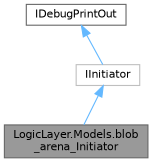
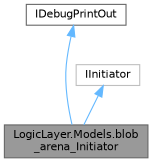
  digraph {
    node [color=gray40 fillcolor=white fontname=Helvetica fontsize=10 shape=box style=filled]
    edge [color=steelblue1 dir=back fontname=Helvetica fontsize=10 labelfontname=Helvetica labelfontsize=10 style=solid]
    n1 [fillcolor=grey60 fontcolor=black height=0.2 label="LogicLayer.Models.blob\l_arena_Initiator" width=0.4]
    n2 [color=grey75 height=0.2 label=IInitiator width=0.4]
    n3 [height=0.2 label=IDebugPrintOut width=0.4]
    n2 -> n1
-   n3 -> n2
+   n3 -> n1
  }
